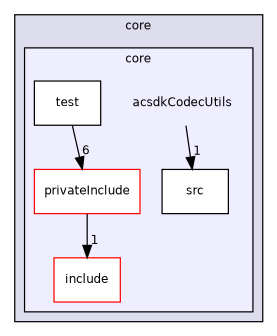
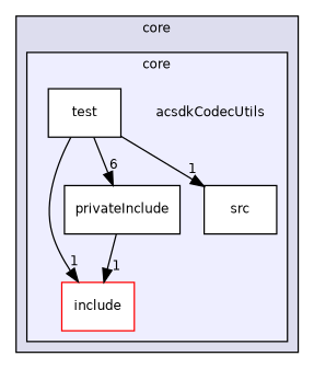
  digraph {
    compound=true
    node [fontname=Helvetica fontsize=10 shape=box color=red fillcolor=white style=filled]
    edge [headlabel=1 labeldistance=1.5 labelfontname=Helvetica labelfontsize=10]
    n1 [label=acsdkCodecUtils shape=plaintext color="" fillcolor="" style=""]
    n2 [label=include]
-   n3 [label=privateInclude]
+   n3 [color=black label=privateInclude]
    n4 [color=black label=src]
    n5 [color=black label=test]
    subgraph cluster_1 {
      bgcolor="#ddddee"
      fontname=Helvetica
      fontsize=10
      label=core
      pencolor=black
      subgraph cluster_2 {
        bgcolor="#eeeeff"
        fontname=Helvetica
        fontsize=10
        label=core
        pencolor=black
        n1
        n2
        n3
        n4
        n5
      }
    }
    n3 -> n2
+   n5 -> n2
    n5 -> n3 [headlabel=6]
-   n1 -> n4
+   n5 -> n4
  }
